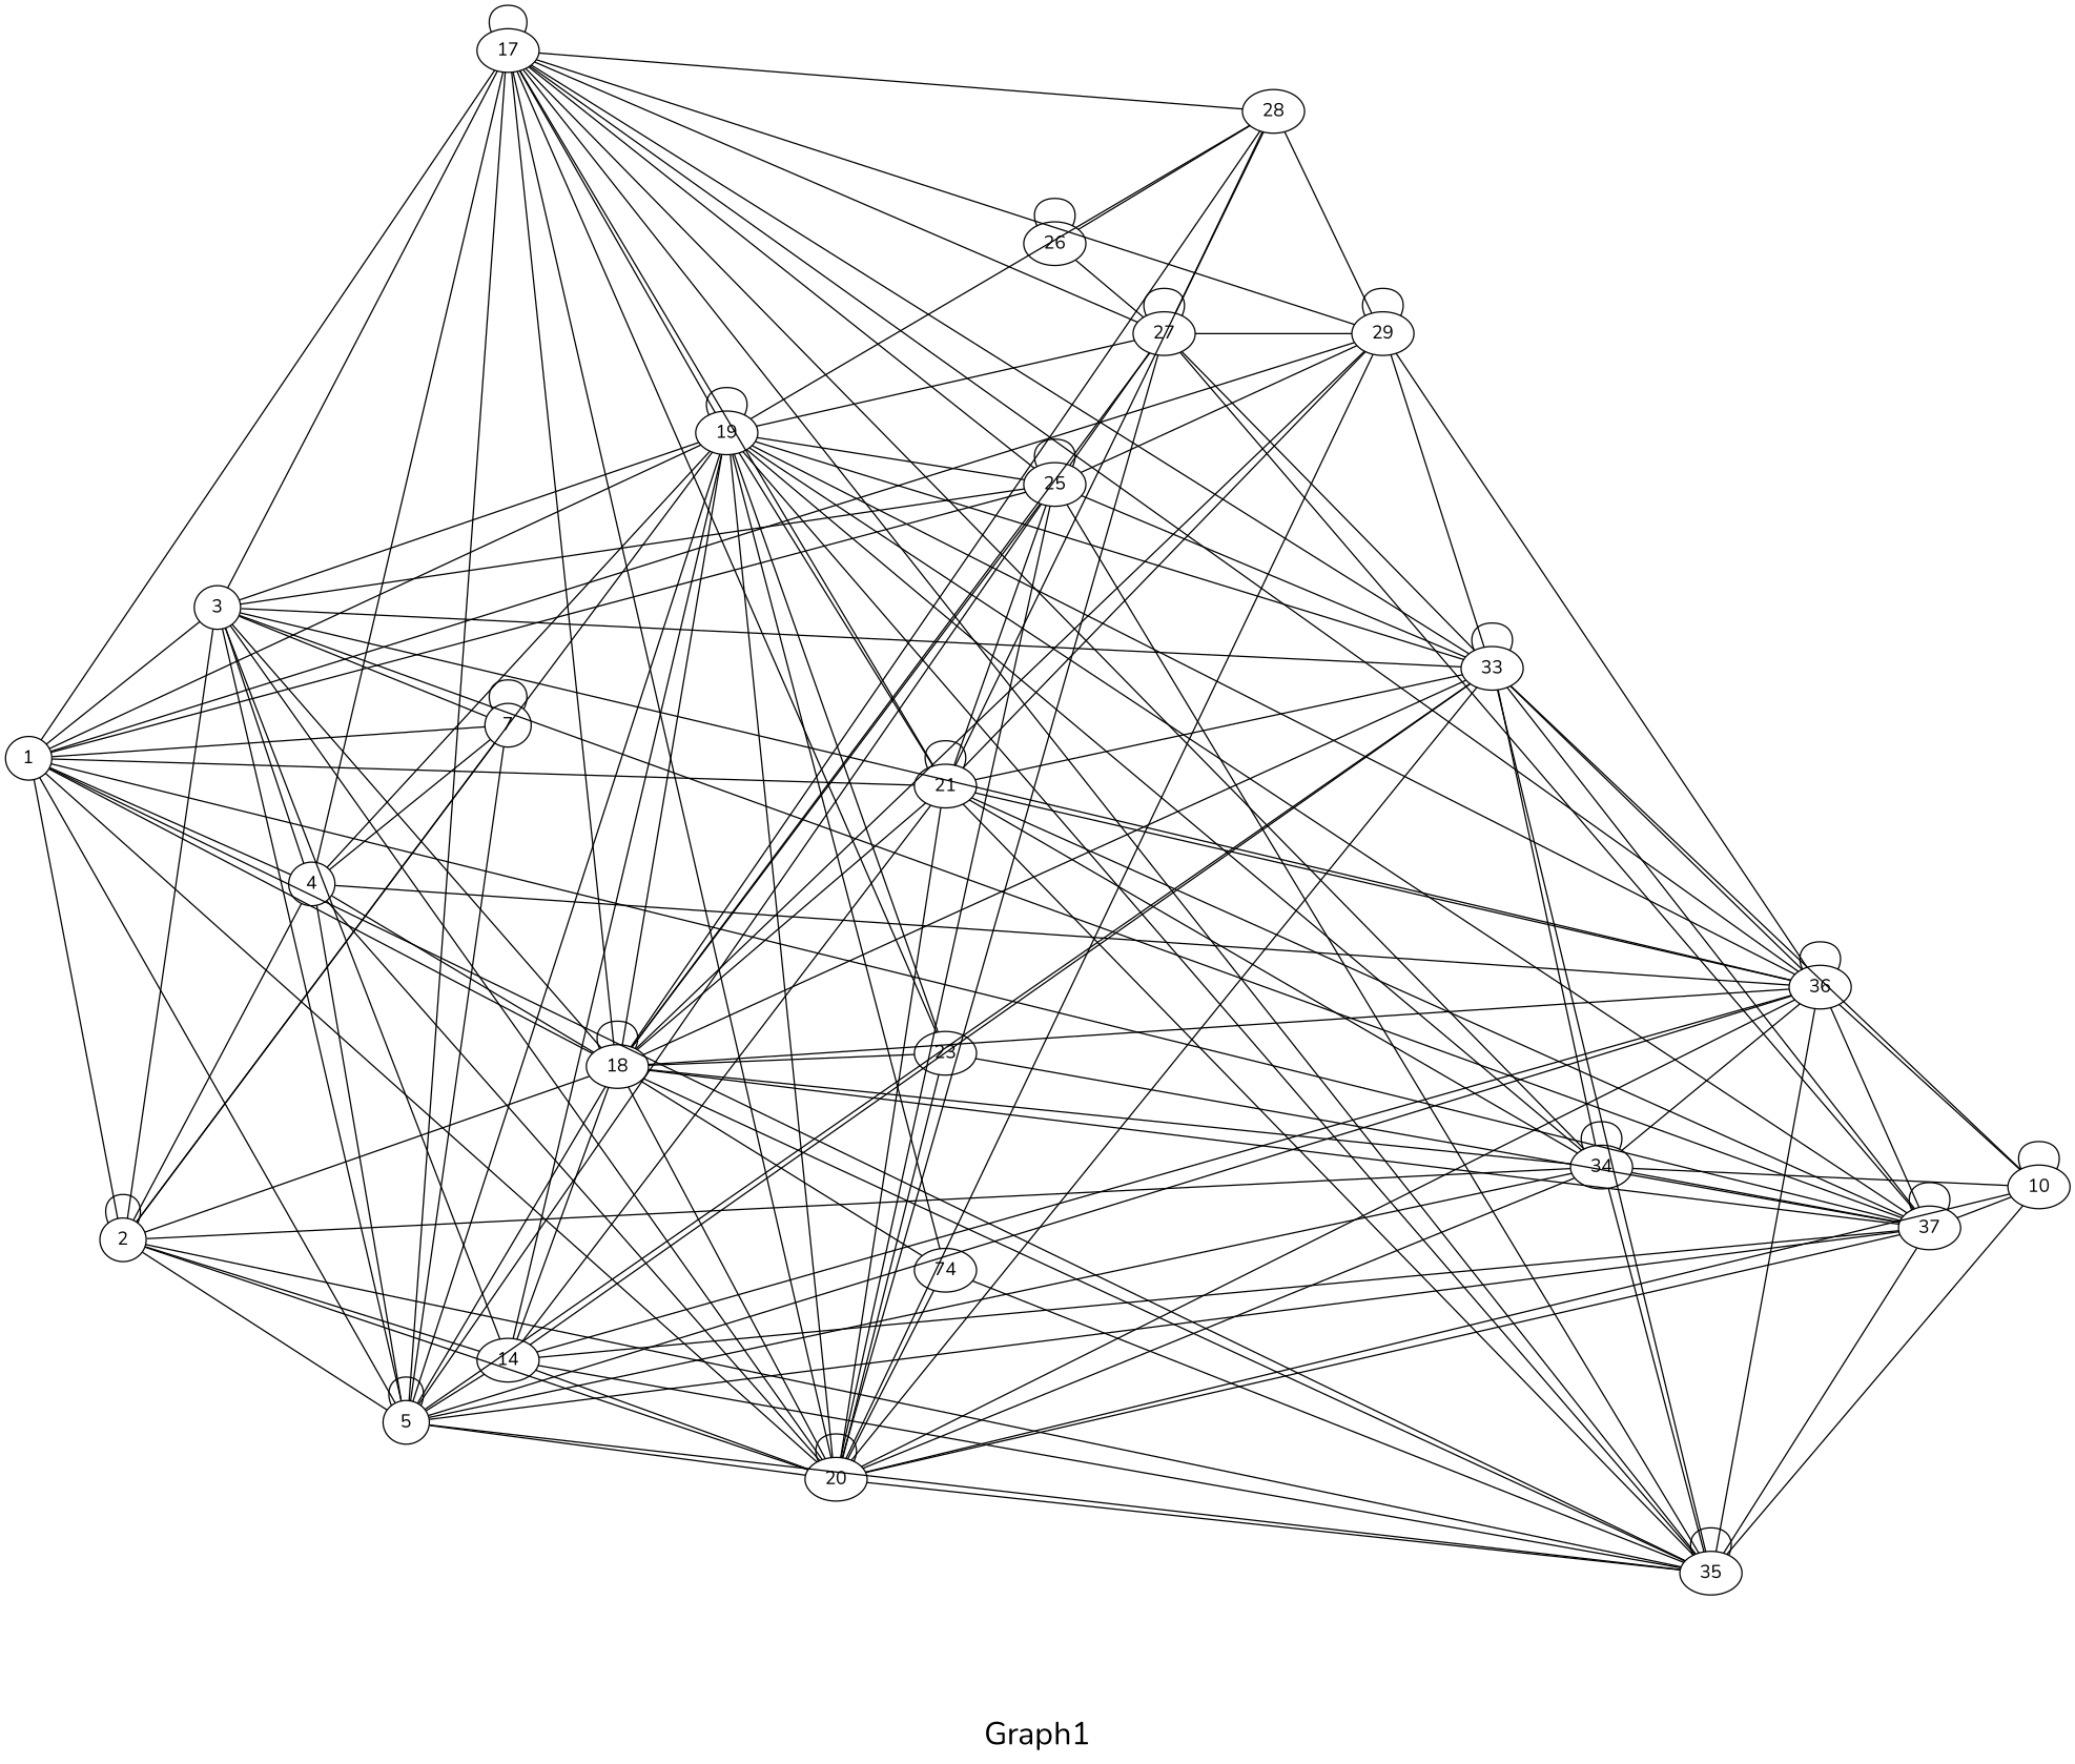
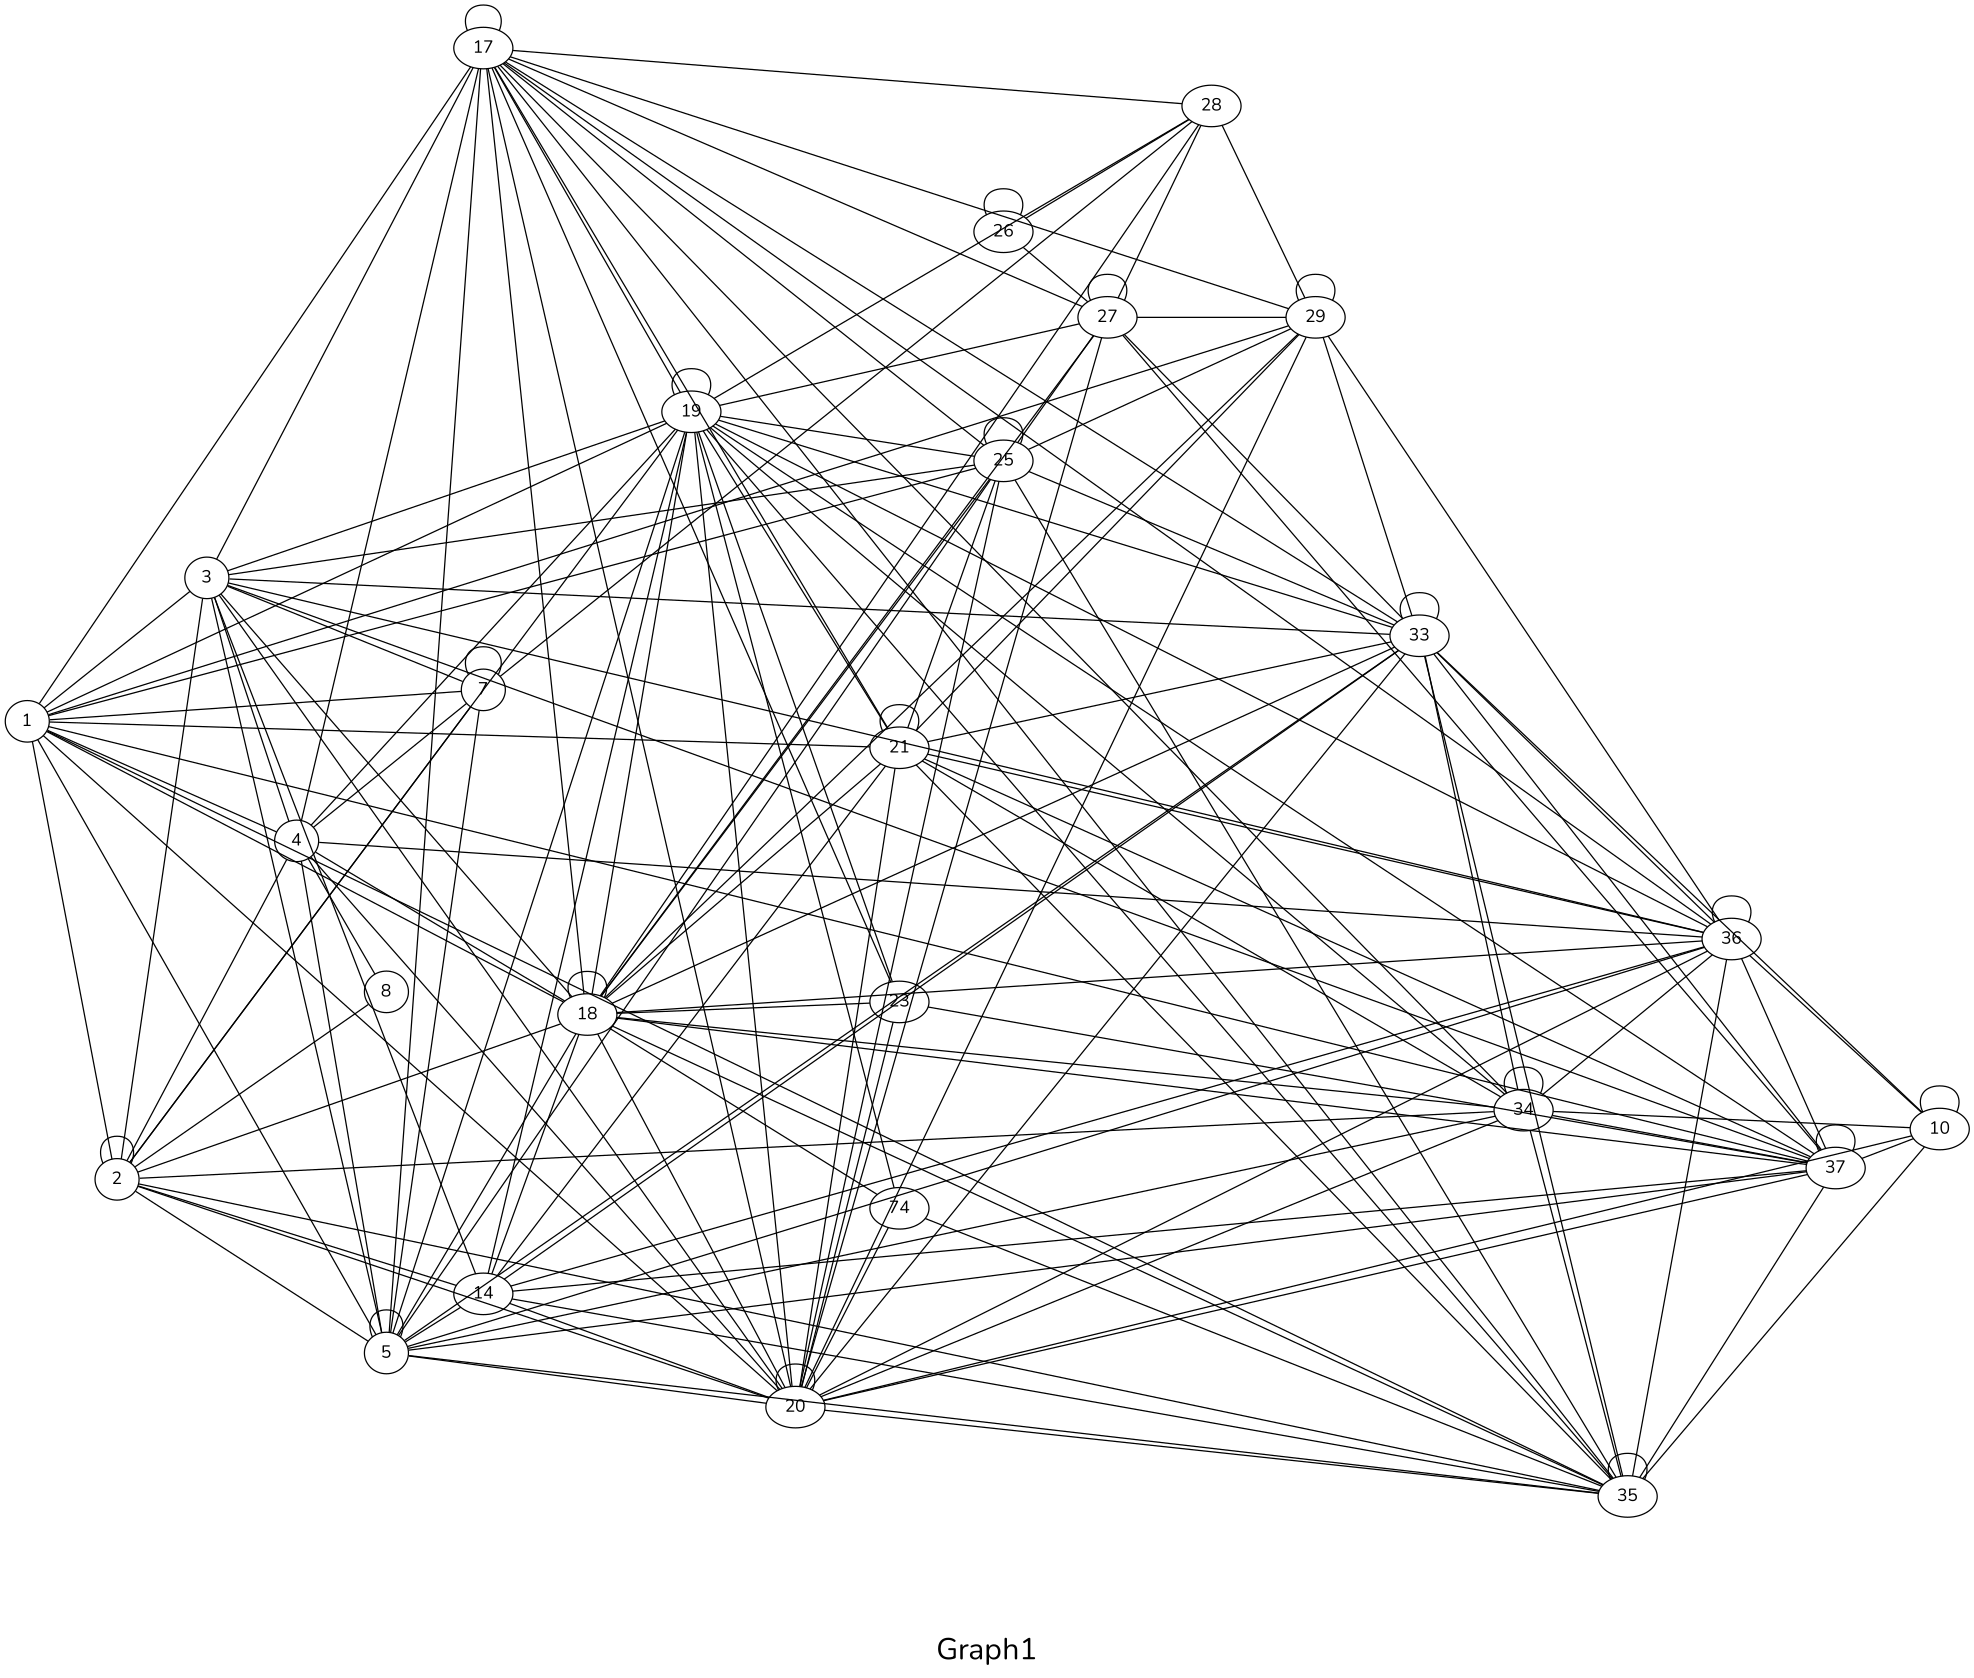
  graph {
    fontname=Nunito
    fontsize=24
    label="\nGraph1\n"
    rankdir=LR
    splines=false
    node [fontname=Nunito shape=ellipse]
    edge [fontname=Nunito]
    1 [height=0.3 width=0.3]
    2 [height=0.3 width=0.3]
    3 [height=0.3 width=0.3]
    4 [height=0.3 width=0.3]
    5 [height=0.3 width=0.3]
    7 [height=0.3 width=0.3]
    17 [height=0.3 width=0.3]
    19 [height=0.3 width=0.3]
    20 [height=0.3 width=0.3]
    18 [height=0.3 width=0.3]
    25 [height=0.3 width=0.3]
    37 [height=0.3 width=0.3]
    35 [height=0.3 width=0.3]
    21 [height=0.3 width=0.3]
    29 [height=0.3 width=0.3]
+   8 [height=0.3 width=0.3]
    14 [height=0.3 width=0.3]
    34 [height=0.3 width=0.3]
    33 [height=0.3 width=0.3]
    36 [height=0.3 width=0.3]
    23 [height=0.3 width=0.3]
    28 [height=0.3 width=0.3]
    27 [height=0.3 width=0.3]
    n24 [height=0.3 label=74 width=0.3]
    n25 [height=0.3 label=10 width=0.3]
    26 [height=0.3 width=0.3]
    1 -- 2
    1 -- 3
    1 -- 4
    1 -- 5
    1 -- 7
    1 -- 17
    1 -- 19
    1 -- 20
    1 -- 18
    1 -- 25
    1 -- 37
    1 -- 35
    1 -- 21
    1 -- 29
    2 -- 2
    2 -- 3
    2 -- 4
    2 -- 5
    2 -- 7
    2 -- 19
    2 -- 20
    2 -- 18
    2 -- 35
+   2 -- 8
    2 -- 14
    2 -- 34
    3 -- 4
    3 -- 5
    3 -- 7
    3 -- 17
    3 -- 19
    3 -- 20
    3 -- 18
    3 -- 25
    3 -- 37
    3 -- 14
    3 -- 33
    3 -- 36
    4 -- 5
    4 -- 7
    4 -- 17
    4 -- 19
    4 -- 20
    4 -- 18
+   4 -- 8
    4 -- 36
    5 -- 5
    5 -- 7
    5 -- 17
    5 -- 19
    5 -- 20
    5 -- 18
    5 -- 25
    5 -- 37
    5 -- 35
    5 -- 14
    5 -- 34
    5 -- 33
    5 -- 36
    7 -- 7
    17 -- 17
    17 -- 19
    17 -- 20
    17 -- 18
    17 -- 25
    17 -- 35
    17 -- 21
    17 -- 29
    17 -- 34
    17 -- 33
    17 -- 36
    17 -- 23
    17 -- 28
    17 -- 27
    19 -- 19
    19 -- 20
    19 -- 25
    19 -- 37
    19 -- 35
    19 -- 21
    19 -- 34
    19 -- 33
    19 -- 36
    19 -- 23
    19 -- 28
    19 -- 27
    19 -- n24
    20 -- 20
    20 -- 25
    20 -- 37
    20 -- 35
    20 -- 21
    20 -- 29
    20 -- 34
    20 -- 33
    20 -- 36
    20 -- 23
    20 -- 27
    20 -- n24
    20 -- n25
    18 -- 19
    18 -- 20
    18 -- 18
    18 -- 25
    18 -- 37
    18 -- 35
    18 -- 21
    18 -- 29
    18 -- 34
    18 -- 33
    18 -- 36
    18 -- 23
    18 -- 28
    18 -- 27
    18 -- n24
    25 -- 25
    25 -- 35
    25 -- 29
    25 -- 33
    25 -- 27
    37 -- 37
    37 -- n25
    35 -- 37
    35 -- 35
    35 -- 36
    35 -- n25
    21 -- 25
    21 -- 37
    21 -- 35
    21 -- 21
    21 -- 29
    21 -- 34
    21 -- 33
    21 -- 36
-   21 -- 28
+   7 -- 28
    29 -- 29
    29 -- 33
    29 -- 36
    14 -- 19
    14 -- 20
    14 -- 18
    14 -- 37
    14 -- 35
    14 -- 21
    14 -- 33
    14 -- 36
    34 -- 37
    34 -- 35
    34 -- 34
    34 -- 36
    34 -- n25
    33 -- 37
    33 -- 35
    33 -- 34
    33 -- 33
    33 -- 36
    33 -- n25
    36 -- 37
    36 -- 36
    36 -- n25
    23 -- 37
    28 -- 29
    27 -- 37
    27 -- 29
    27 -- 33
    27 -- 28
    27 -- 27
    n24 -- 35
    n25 -- n25
    26 -- 28
    26 -- 27
    26 -- 26
  }
